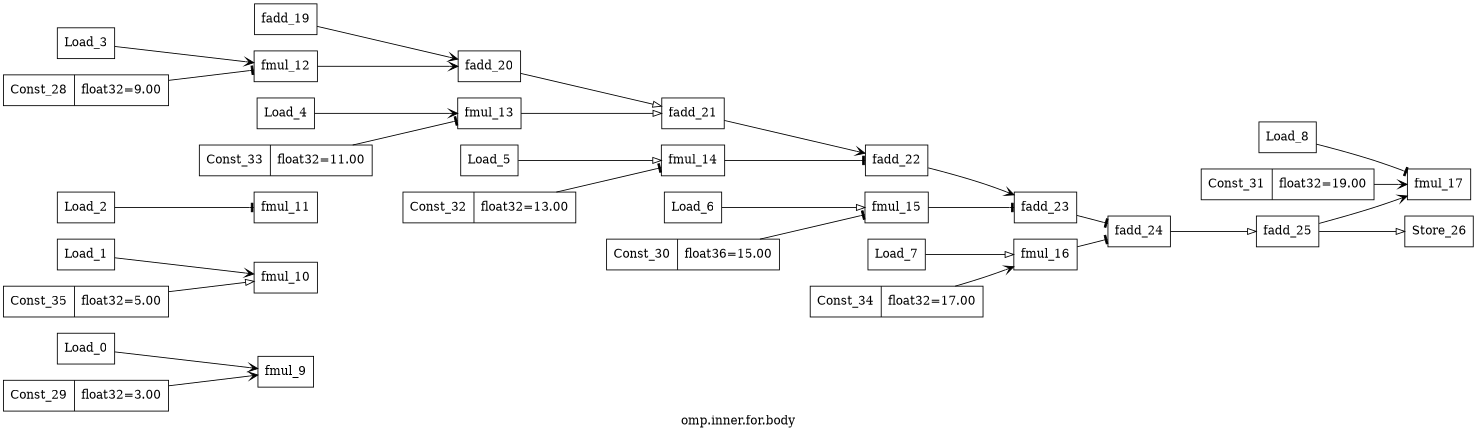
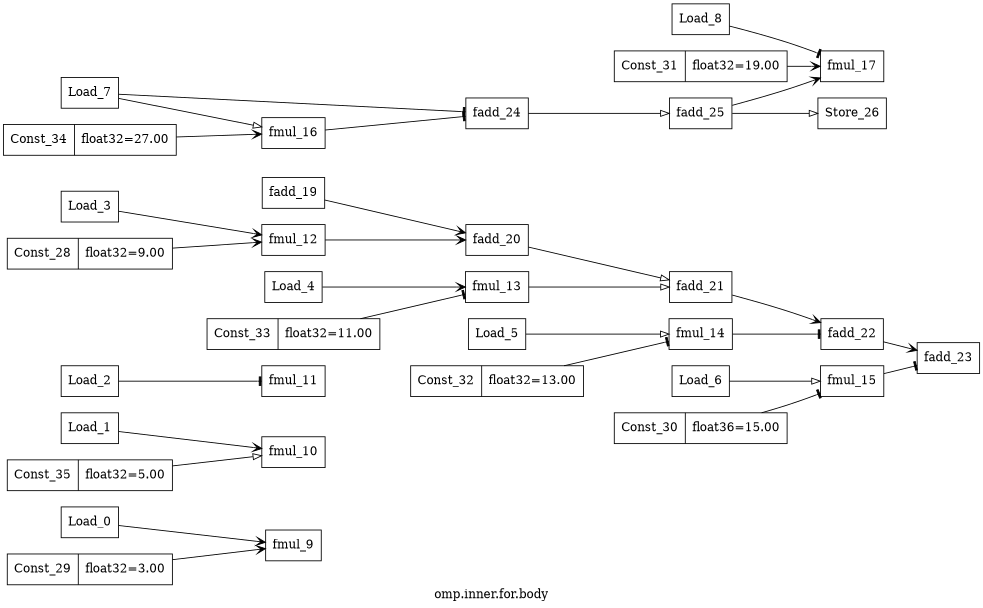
  digraph {
    label="omp.inner.for.body"
    rankdir=LR
    node [opcode=input shape=record]
    edge [arrowhead=vee operand=any2input]
    n1 [label="{Load_0}"]
    n2 [label="{fmul_9}" opcode=fmul type=op]
    n3 [label="{Load_1}"]
    n4 [label="{fmul_10}" opcode=fmul type=op]
    n5 [label="{Load_2}"]
    n6 [label="{fmul_11}" opcode=fmul type=op]
    n7 [label="{fadd_19}" opcode=fadd type=op]
    n8 [label="{fadd_20}" opcode=fadd type=op]
    n9 [label="{Load_3}"]
    n10 [label="{fmul_12}" opcode=fmul type=op]
    n11 [label="{fadd_21}" opcode=fadd type=op]
    n12 [label="{Load_4}"]
    n13 [label="{fmul_13}" opcode=fmul type=op]
    n14 [label="{fadd_22}" opcode=fadd type=op]
    n15 [label="{Load_5}"]
    n16 [label="{fmul_14}" opcode=fmul type=op]
    n17 [label="{fadd_23}" opcode=fadd type=op]
    n18 [label="{Load_6}"]
    n19 [label="{fmul_15}" opcode=fmul type=op]
    n20 [label="{fadd_24}" opcode=fadd type=op]
    n21 [label="{Load_7}"]
    n22 [label="{fmul_16}" opcode=fmul type=op]
    n23 [label="{fadd_25}" opcode=fadd type=op]
    n24 [label="{Load_8}"]
    n25 [label="{fmul_17}" opcode=fmul type=op]
    n26 [label="{Store_26}" opcode=output]
    n27 [constVal=1 float32=9.00 label="{Const_28|float32=9.00}" opcode=const]
    n28 [constVal=1 float32=3.00 label="{Const_29|float32=3.00}" opcode=const]
    n29 [constVal=1 float32=15.00 label="{Const_30|float36=15.00}" opcode=const]
    n30 [constVal=1 float32=19.00 label="{Const_31|float32=19.00}" opcode=const]
    n31 [constVal=1 float32=13.00 label="{Const_32|float32=13.00}" opcode=const]
    n32 [constVal=1 float32=11.00 label="{Const_33|float32=11.00}" opcode=const]
-   n33 [constVal=1 float32=17.00 label="{Const_34|float32=17.00}" opcode=const]
+   n33 [constVal=1 float32=17.00 label="{Const_34|float32=27.00}" opcode=const]
    n34 [constVal=1 float32=5.00 label="{Const_35|float32=5.00}" opcode=const]
    n1 -> n2
    n3 -> n4
    n5 -> n6 [arrowhead=tee]
    n7 -> n8
    n8 -> n11 [arrowhead=onormal]
    n9 -> n10
    n10 -> n8
    n11 -> n14
    n12 -> n13
    n13 -> n11 [arrowhead=onormal]
    n14 -> n17
    n15 -> n16 [arrowhead=onormal]
    n16 -> n14 [arrowhead=tee]
-   n17 -> n20 [arrowhead=tee]
+   n21 -> n20 [arrowhead=tee]
    n18 -> n19 [arrowhead=onormal]
    n19 -> n17 [arrowhead=tee]
    n20 -> n23 [arrowhead=onormal]
    n21 -> n22 [arrowhead=onormal]
    n22 -> n20 [arrowhead=tee]
    n23 -> n25
    n23 -> n26 [arrowhead=onormal]
    n24 -> n25 [arrowhead=tee]
-   n27 -> n10 [arrowhead=tee]
+   n27 -> n10
    n28 -> n2
    n29 -> n19 [arrowhead=tee]
    n30 -> n25
    n31 -> n16 [arrowhead=tee]
    n32 -> n13 [arrowhead=tee]
    n33 -> n22
    n34 -> n4 [arrowhead=onormal]
  }
